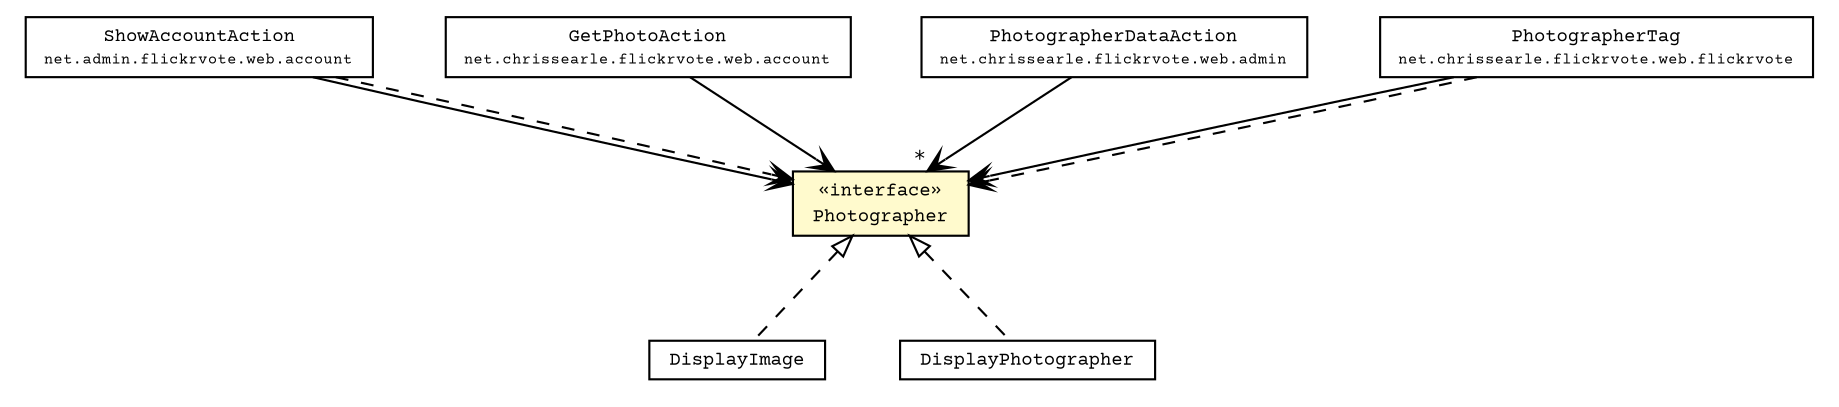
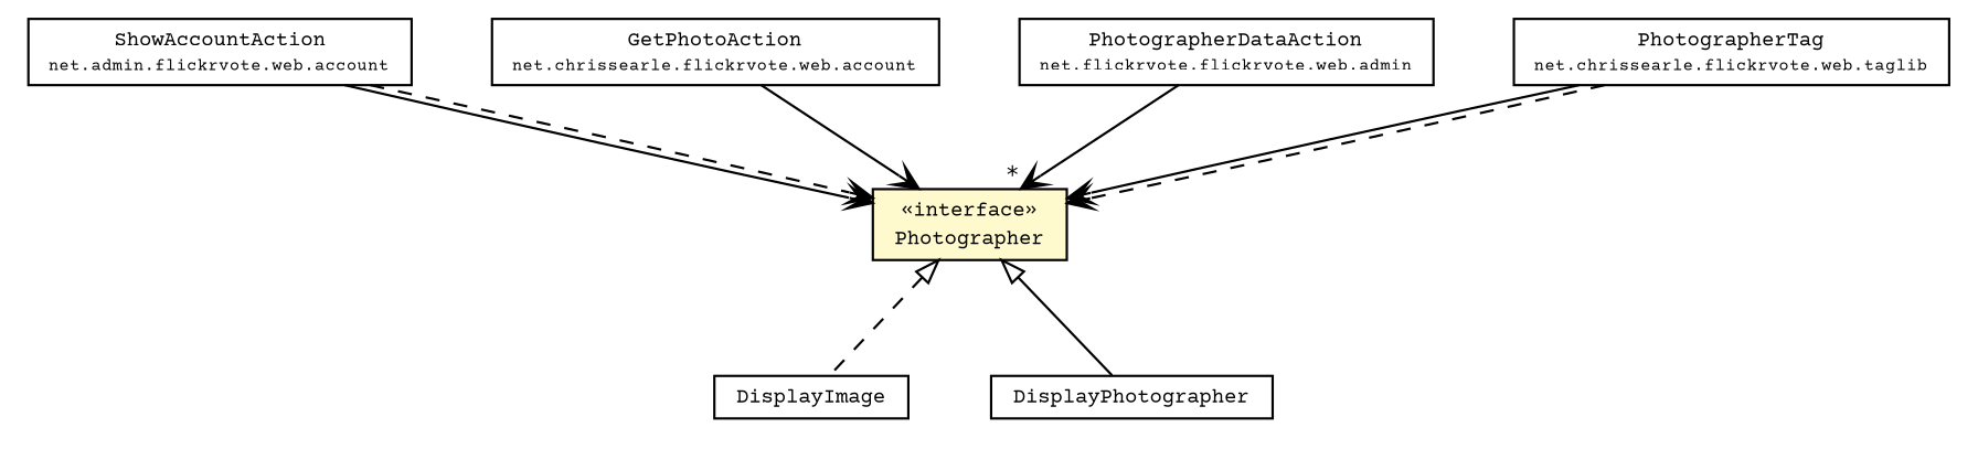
  digraph {
    fontname="Courier Prime"
    node [fontcolor=black fontname="Courier Prime" fontsize=9.0 shape=plaintext]
    edge [arrowhead=open color=black fontcolor=black fontname="Courier Prime" fontsize=10.0 headport=p labelfontname=Helvetica labelfontsize=10 tailport=p]
    n1 [label=<<table border="0" cellborder="1" cellspacing="0" cellpadding="2" port="p" href="../account/ShowAccountAction.html"> 		<tr><td><table border="0" cellspacing="0" cellpadding="1"> 			<tr><td> ShowAccountAction </td></tr> 			<tr><td><font point-size="7.0"> net.admin.flickrvote.web.account </font></td></tr> 		</table></td></tr> 		</table>>]
    n2 [label=<<table border="0" cellborder="1" cellspacing="0" cellpadding="2" port="p" bgcolor="lemonChiffon" href="./Photographer.html"> 		<tr><td><table border="0" cellspacing="0" cellpadding="1"> 			<tr><td> &laquo;interface&raquo; </td></tr> 			<tr><td> Photographer </td></tr> 		</table></td></tr> 		</table>>]
    n3 [label=<<table border="0" cellborder="1" cellspacing="0" cellpadding="2" port="p" href="./DisplayImage.html"> 		<tr><td><table border="0" cellspacing="0" cellpadding="1"> 			<tr><td> DisplayImage </td></tr> 		</table></td></tr> 		</table>>]
    n4 [label=<<table border="0" cellborder="1" cellspacing="0" cellpadding="2" port="p" href="./DisplayPhotographer.html"> 		<tr><td><table border="0" cellspacing="0" cellpadding="1"> 			<tr><td> DisplayPhotographer </td></tr> 		</table></td></tr> 		</table>>]
    n5 [label=<<table border="0" cellborder="1" cellspacing="0" cellpadding="2" port="p" href="../account/GetPhotoAction.html"> 		<tr><td><table border="0" cellspacing="0" cellpadding="1"> 			<tr><td> GetPhotoAction </td></tr> 			<tr><td><font point-size="7.0"> net.chrissearle.flickrvote.web.account </font></td></tr> 		</table></td></tr> 		</table>>]
-   n6 [label=<<table border="0" cellborder="1" cellspacing="0" cellpadding="2" port="p" href="../admin/PhotographerDataAction.html"> 		<tr><td><table border="0" cellspacing="0" cellpadding="1"> 			<tr><td> PhotographerDataAction </td></tr> 			<tr><td><font point-size="7.0"> net.chrissearle.flickrvote.web.admin </font></td></tr> 		</table></td></tr> 		</table>>]
-   n7 [label=<<table border="0" cellborder="1" cellspacing="0" cellpadding="2" port="p" href="../taglib/PhotographerTag.html"> 		<tr><td><table border="0" cellspacing="0" cellpadding="1"> 			<tr><td> PhotographerTag </td></tr> 			<tr><td><font point-size="7.0"> net.chrissearle.flickrvote.web.flickrvote </font></td></tr> 		</table></td></tr> 		</table>>]
+   n6 [label=<<table border="0" cellborder="1" cellspacing="0" cellpadding="2" port="p" href="../admin/PhotographerDataAction.html"> 		<tr><td><table border="0" cellspacing="0" cellpadding="1"> 			<tr><td> PhotographerDataAction </td></tr> 			<tr><td><font point-size="7.0"> net.flickrvote.flickrvote.web.admin </font></td></tr> 		</table></td></tr> 		</table>>]
+   n7 [label=<<table border="0" cellborder="1" cellspacing="0" cellpadding="2" port="p" href="../taglib/PhotographerTag.html"> 		<tr><td><table border="0" cellspacing="0" cellpadding="1"> 			<tr><td> PhotographerTag </td></tr> 			<tr><td><font point-size="7.0"> net.chrissearle.flickrvote.web.taglib </font></td></tr> 		</table></td></tr> 		</table>>]
    n1 -> n2
    n1 -> n2 [style=dashed]
    n2 -> n3 [arrowtail=empty dir=back fontsize=10 style=dashed arrowhead="" color="" fontcolor=""]
-   n2 -> n4 [arrowtail=empty dir=back fontsize=10 style=dashed arrowhead="" color="" fontcolor=""]
+   n2 -> n4 [arrowtail=empty dir=back fontsize=10 style=solid arrowhead="" color="" fontcolor=""]
    n5 -> n2
    n6 -> n2 [headlabel="*"]
    n7 -> n2
    n7 -> n2 [style=dashed]
  }
